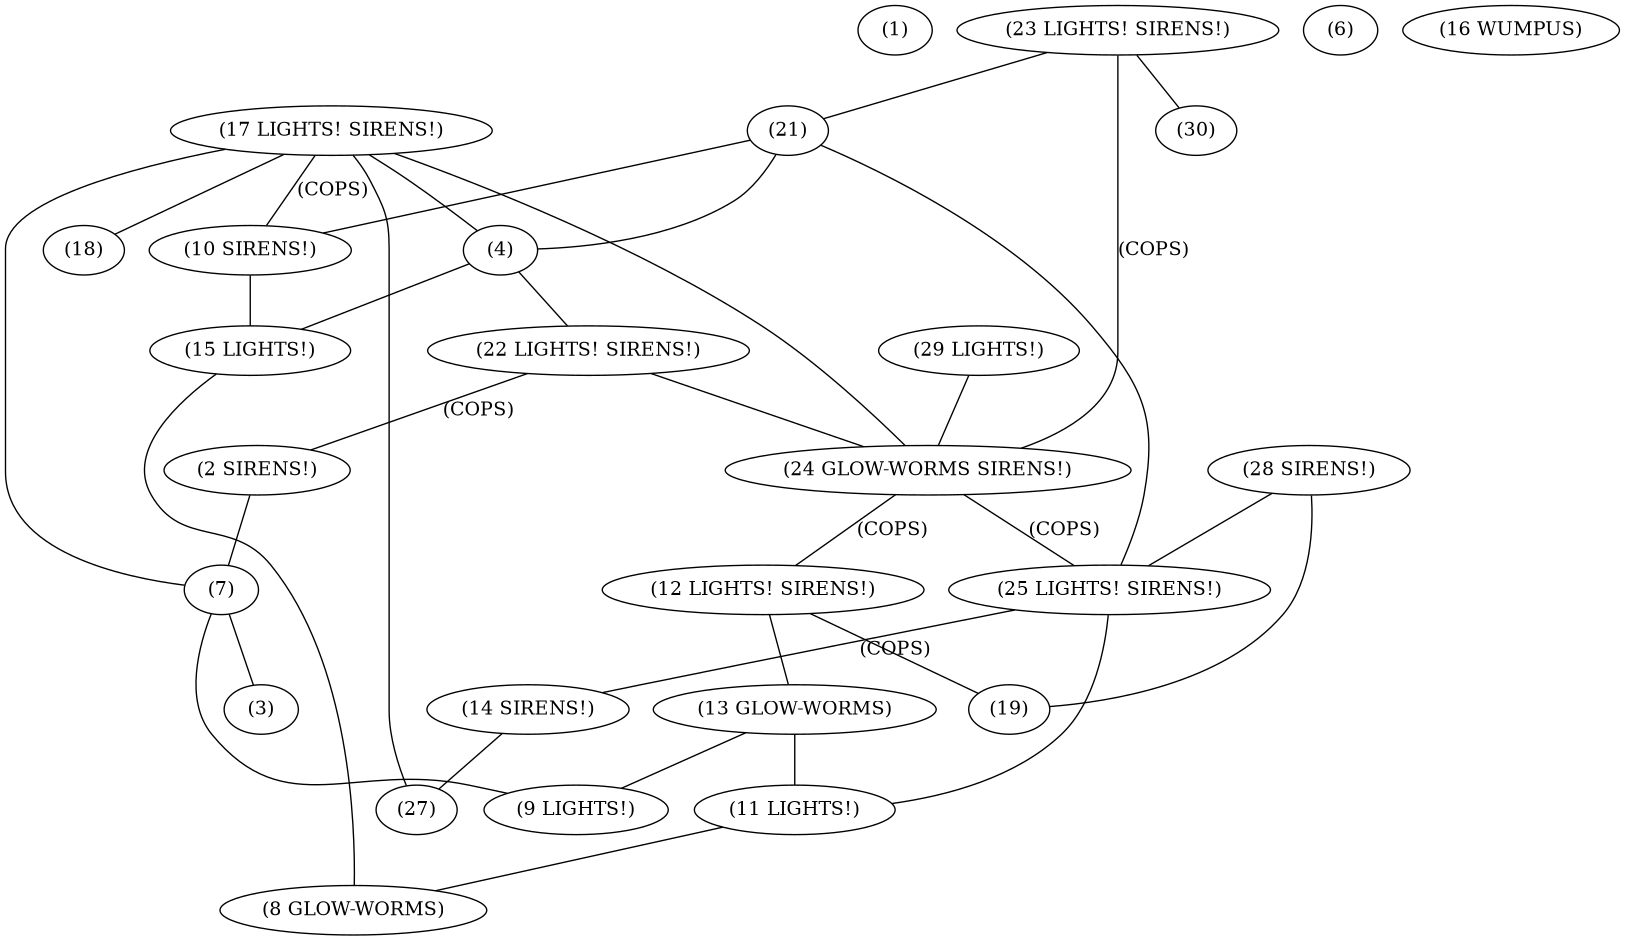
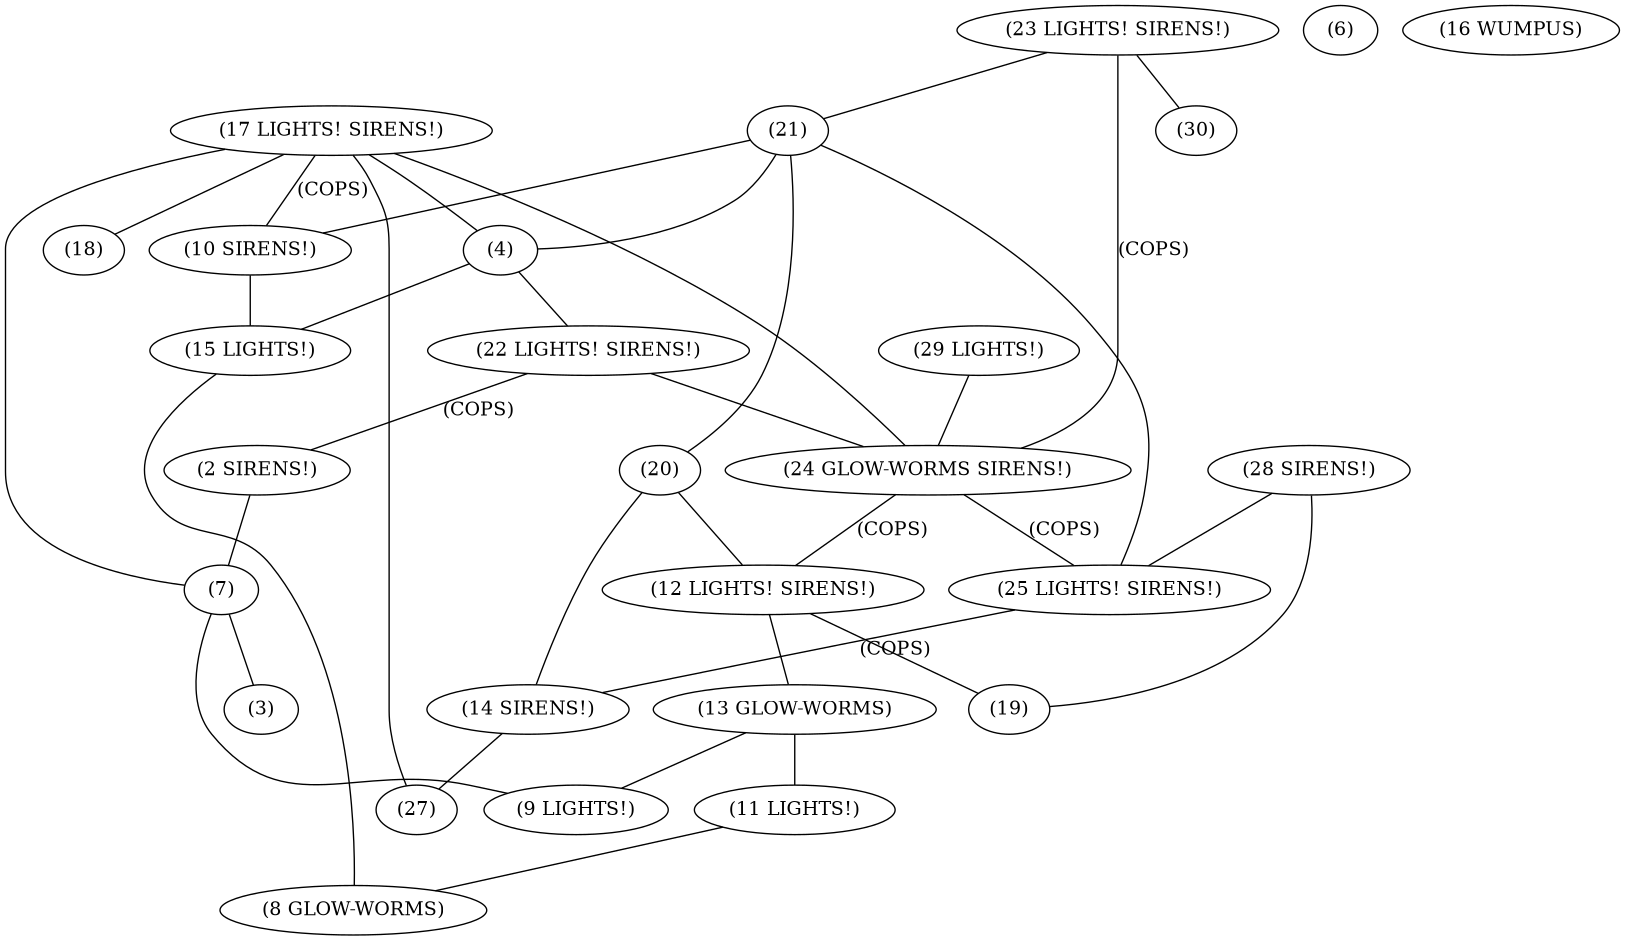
  graph {
-   n1 [label="(1)"]
    n2 [label="(2 SIRENS!)"]
    n3 [label="(7)"]
    n4 [label="(3)"]
    n5 [label="(9 LIGHTS!)"]
    n6 [label="(4)"]
    n7 [label="(15 LIGHTS!)"]
    n8 [label="(22 LIGHTS! SIRENS!)"]
    n9 [label="(8 GLOW-WORMS)"]
    n10 [label="(24 GLOW-WORMS SIRENS!)"]
    n11 [label="(6)"]
    n12 [label="(10 SIRENS!)"]
    n13 [label="(11 LIGHTS!)"]
    n14 [label="(12 LIGHTS! SIRENS!)"]
    n15 [label="(13 GLOW-WORMS)"]
    n16 [label="(19)"]
    n17 [label="(14 SIRENS!)"]
    n18 [label="(27)"]
    n19 [label="(16 WUMPUS)"]
    n20 [label="(17 LIGHTS! SIRENS!)"]
    n21 [label="(18)"]
    n22 [label="(25 LIGHTS! SIRENS!)"]
+   n23 [label="(20)"]
    n24 [label="(21)"]
    n25 [label="(29 LIGHTS!)"]
    n26 [label="(23 LIGHTS! SIRENS!)"]
    n27 [label="(30)"]
    n28 [label="(28 SIRENS!)"]
    n2 -- n3
    n3 -- n4
    n3 -- n5
    n6 -- n7
    n6 -- n8
    n7 -- n9
    n8 -- n2 [label="(COPS)"]
    n8 -- n10
    n10 -- n14 [label="(COPS)"]
    n10 -- n22 [label="(COPS)"]
    n12 -- n7
    n13 -- n9
    n14 -- n15
    n14 -- n16
    n15 -- n5
    n15 -- n13
    n17 -- n18
    n20 -- n3
    n20 -- n6
    n20 -- n10
    n20 -- n12 [label="(COPS)"]
    n20 -- n18
    n20 -- n21
-   n22 -- n13
    n22 -- n17 [label="(COPS)"]
+   n23 -- n14
+   n23 -- n17
    n24 -- n6
    n24 -- n12
    n24 -- n22
+   n24 -- n23
    n25 -- n10
    n26 -- n10 [label="(COPS)"]
    n26 -- n24
    n26 -- n27
    n28 -- n16
    n28 -- n22
  }
